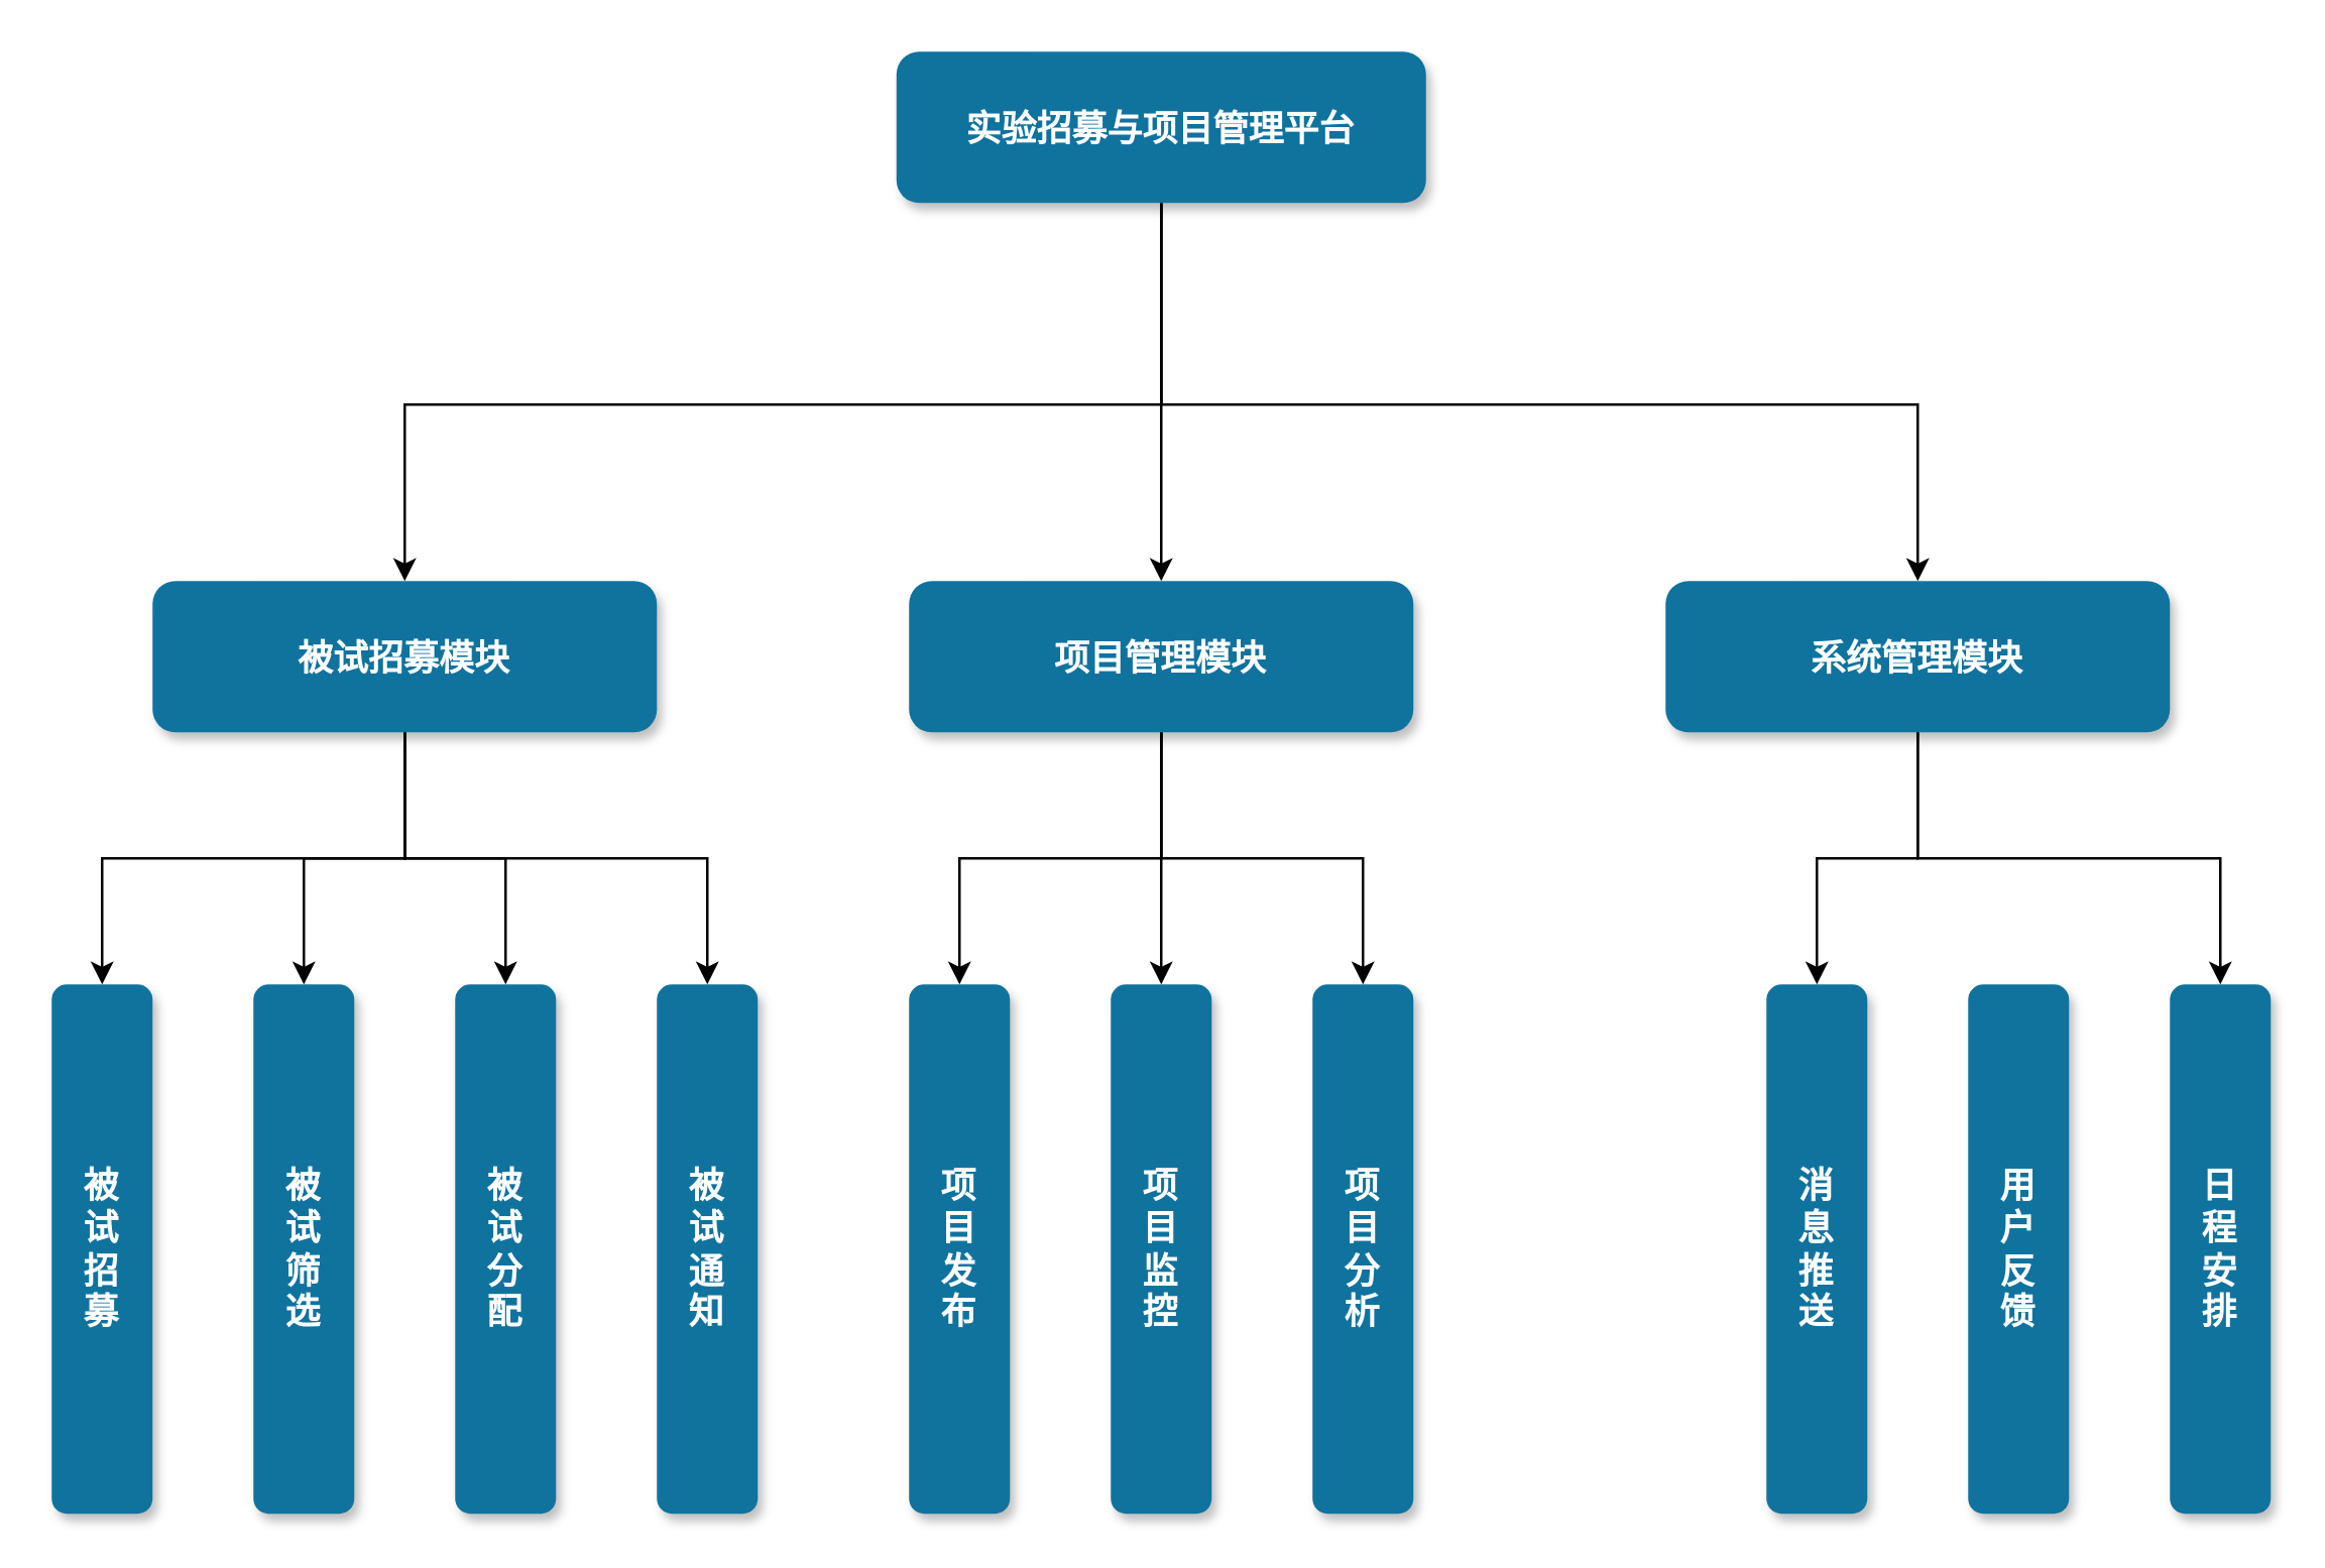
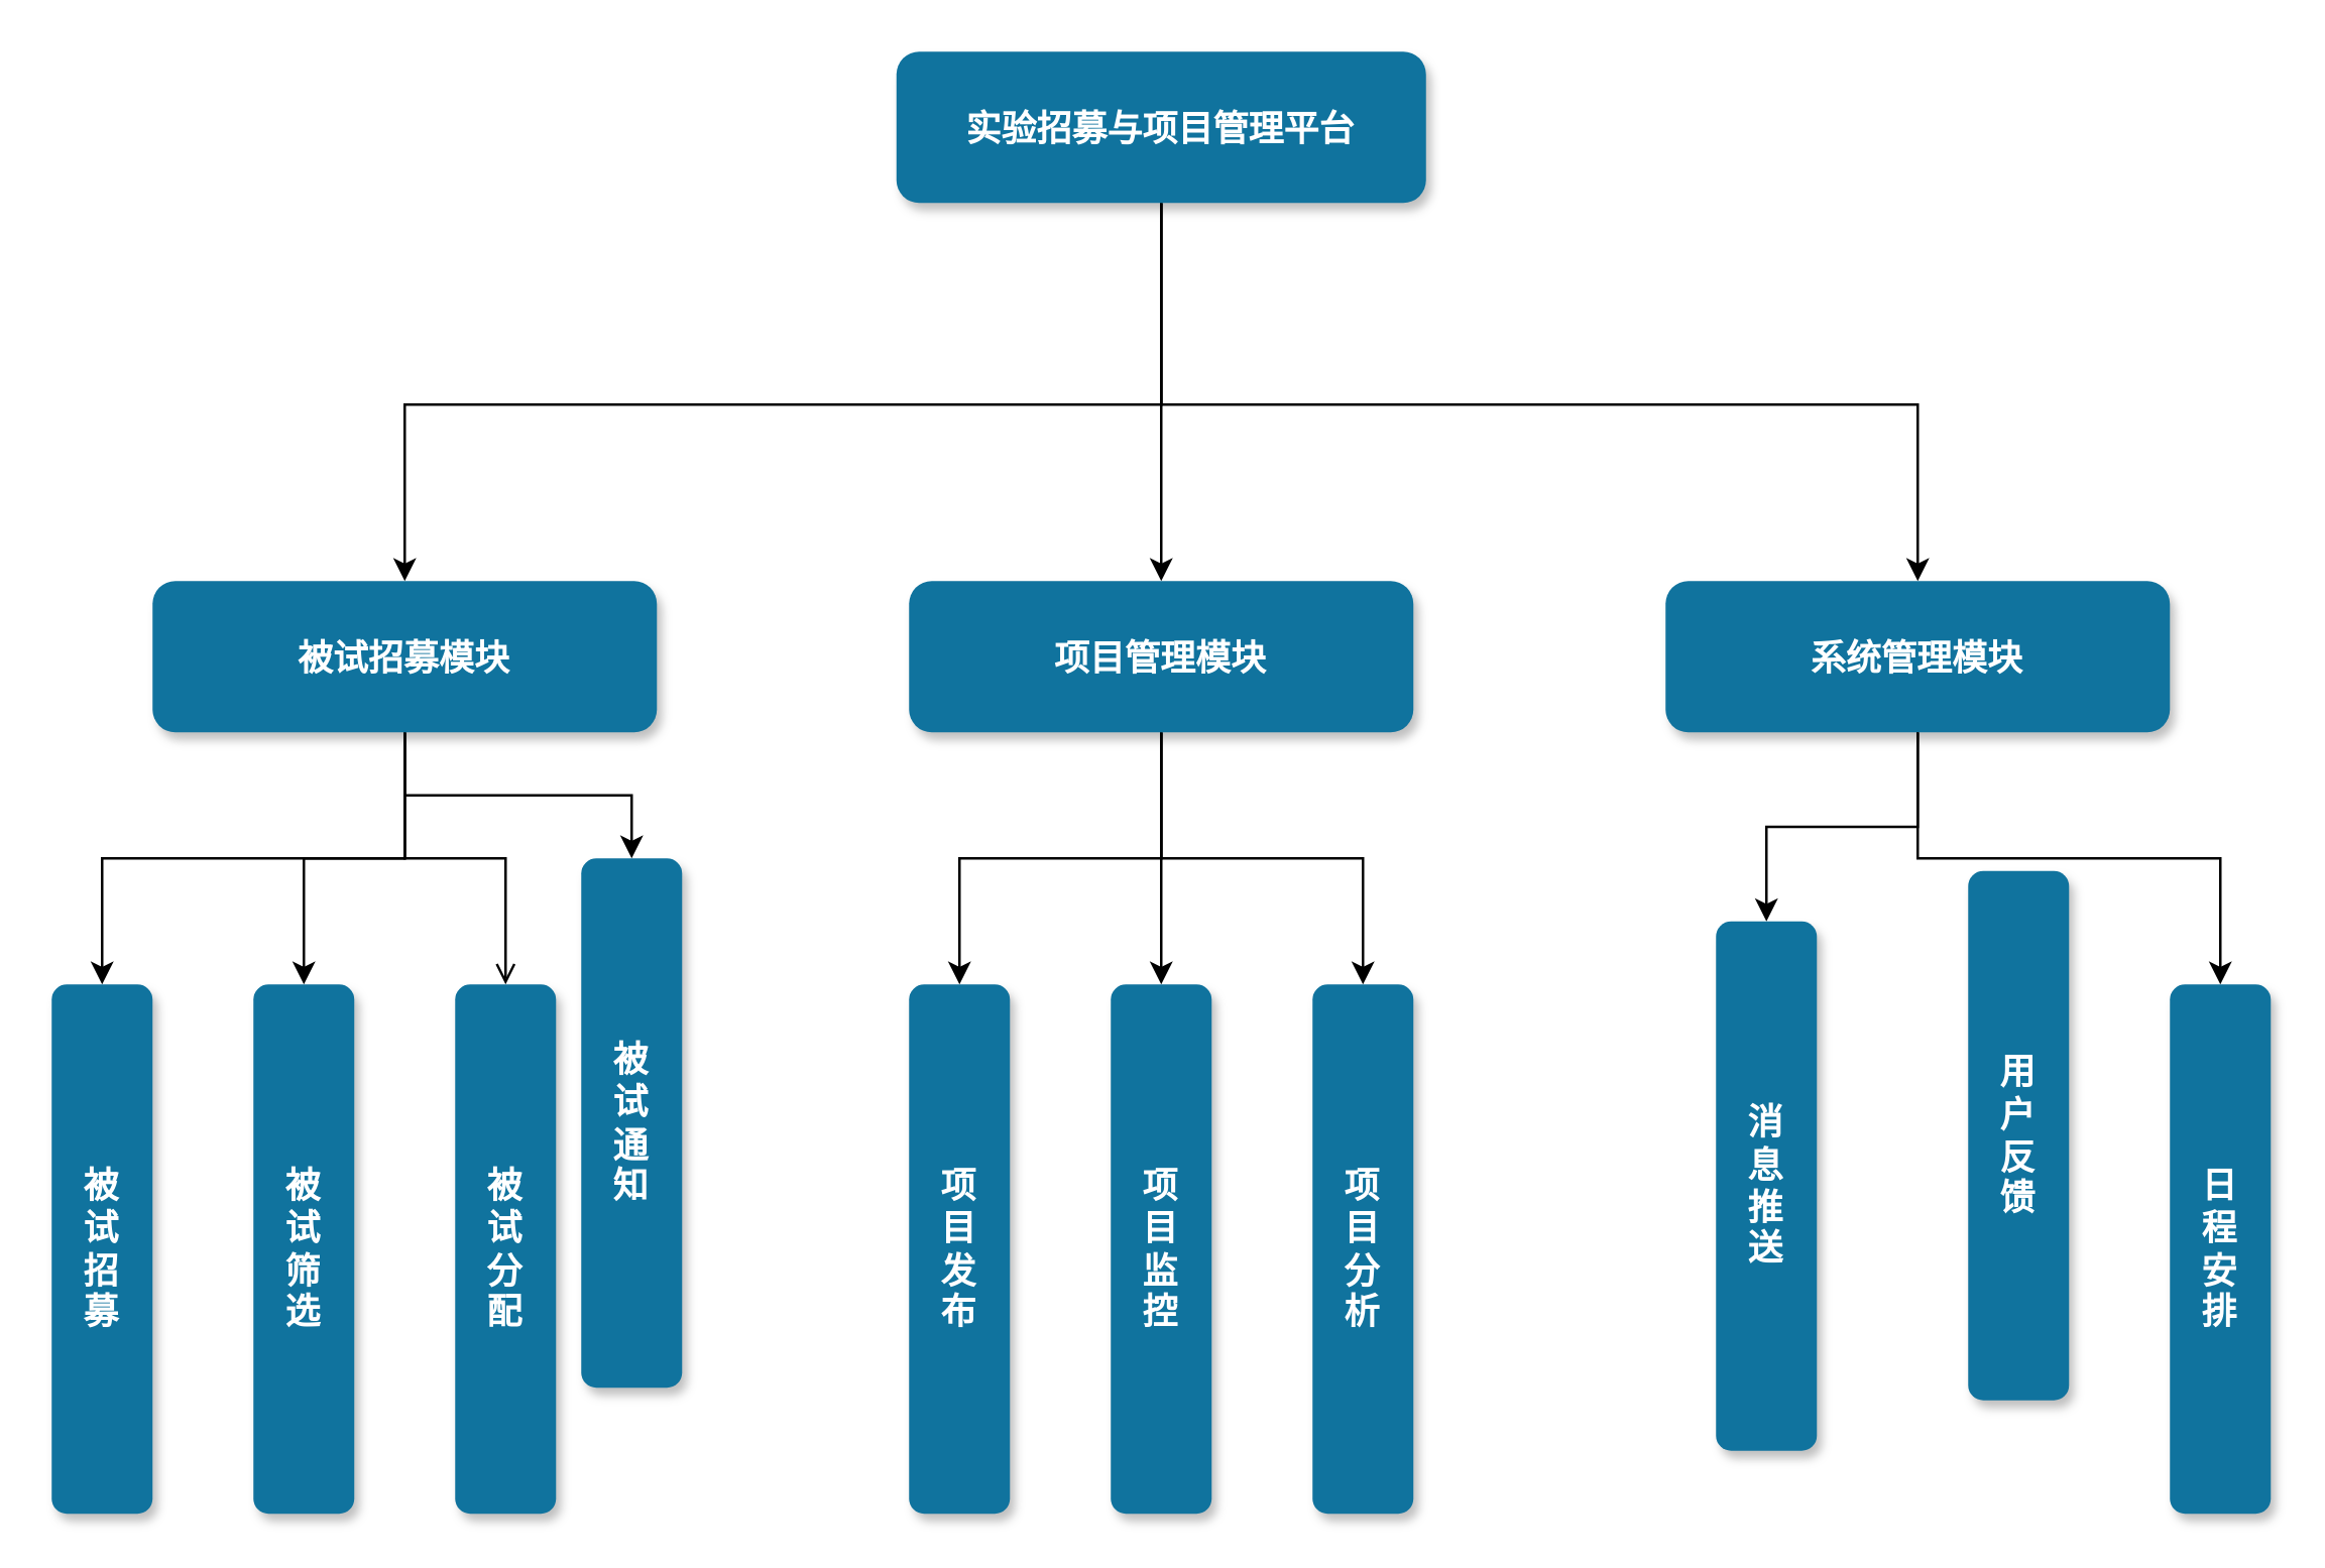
  <mxCell id="0" />
  <mxCell id="1" parent="0" />
  <mxCell id="2" style="edgeStyle=orthogonalEdgeStyle;rounded=0;orthogonalLoop=1;jettySize=auto;html=1;entryX=0.5;entryY=1;entryDx=0;entryDy=0;" edge="1" parent="1" source="5" target="10"><mxGeometry relative="1" as="geometry"><Array as="points"><mxPoint x="460" y="160" /><mxPoint x="160" y="160" /></Array></mxGeometry></mxCell>
  <mxCell id="3" style="edgeStyle=orthogonalEdgeStyle;rounded=0;orthogonalLoop=1;jettySize=auto;html=1;entryX=0.5;entryY=1;entryDx=0;entryDy=0;exitX=0.5;exitY=0;exitDx=0;exitDy=0;" edge="1" parent="1" source="5" target="14"><mxGeometry relative="1" as="geometry"><Array as="points"><mxPoint x="460" y="120" /><mxPoint x="460" y="120" /></Array></mxGeometry></mxCell>
  <mxCell id="4" style="edgeStyle=orthogonalEdgeStyle;rounded=0;orthogonalLoop=1;jettySize=auto;html=1;exitX=0.5;exitY=0;exitDx=0;exitDy=0;" edge="1" parent="1" source="5" target="23"><mxGeometry relative="1" as="geometry"><Array as="points"><mxPoint x="460" y="80" /><mxPoint x="460" y="160" /><mxPoint x="760" y="160" /></Array></mxGeometry></mxCell>
  <mxCell id="5" value="实验招募与项目管理平台" style="rounded=1;fillColor=#10739E;strokeColor=none;shadow=1;gradientColor=none;fontStyle=1;fontColor=#FFFFFF;fontSize=14;direction=west;" parent="1" vertex="1"><mxGeometry x="355" y="20" width="210" height="60" as="geometry" /></mxCell>
  <mxCell id="6" style="edgeStyle=orthogonalEdgeStyle;rounded=0;orthogonalLoop=1;jettySize=auto;html=1;" edge="1" parent="1" source="10" target="15"><mxGeometry relative="1" as="geometry" /></mxCell>
  <mxCell id="7" style="edgeStyle=orthogonalEdgeStyle;rounded=0;orthogonalLoop=1;jettySize=auto;html=1;entryX=0.5;entryY=1;entryDx=0;entryDy=0;" edge="1" parent="1" source="10" target="16"><mxGeometry relative="1" as="geometry"><mxPoint x="110" y="340" as="targetPoint" /></mxGeometry></mxCell>
- <mxCell id="8" style="edgeStyle=orthogonalEdgeStyle;rounded=0;orthogonalLoop=1;jettySize=auto;html=1;entryX=0.5;entryY=1;entryDx=0;entryDy=0;" edge="1" parent="1" source="10" target="17"><mxGeometry relative="1" as="geometry"><mxPoint x="210" y="340" as="targetPoint" /></mxGeometry></mxCell>
+ <mxCell id="8" style="edgeStyle=orthogonalEdgeStyle;rounded=0;orthogonalLoop=1;jettySize=auto;html=1;entryX=0.5;entryY=1;entryDx=0;entryDy=0;endArrow=open;" edge="1" parent="1" source="10" target="17"><mxGeometry relative="1" as="geometry"><mxPoint x="210" y="340" as="targetPoint" /></mxGeometry></mxCell>
  <mxCell id="9" style="edgeStyle=orthogonalEdgeStyle;rounded=0;orthogonalLoop=1;jettySize=auto;html=1;entryX=0.5;entryY=1;entryDx=0;entryDy=0;" edge="1" parent="1" source="10" target="18"><mxGeometry relative="1" as="geometry" /></mxCell>
  <mxCell id="10" value="被试招募模块" style="rounded=1;fillColor=#10739E;strokeColor=none;shadow=1;gradientColor=none;fontStyle=1;fontColor=#FFFFFF;fontSize=14;direction=west;" vertex="1" parent="1"><mxGeometry x="60" y="230" width="200" height="60" as="geometry" /></mxCell>
  <mxCell id="11" style="edgeStyle=orthogonalEdgeStyle;rounded=0;orthogonalLoop=1;jettySize=auto;html=1;entryX=0.5;entryY=1;entryDx=0;entryDy=0;" edge="1" parent="1" source="14" target="19"><mxGeometry relative="1" as="geometry" /></mxCell>
  <mxCell id="12" style="edgeStyle=orthogonalEdgeStyle;rounded=0;orthogonalLoop=1;jettySize=auto;html=1;entryX=0.5;entryY=1;entryDx=0;entryDy=0;" edge="1" parent="1" source="14" target="20"><mxGeometry relative="1" as="geometry" /></mxCell>
  <mxCell id="13" style="edgeStyle=orthogonalEdgeStyle;rounded=0;orthogonalLoop=1;jettySize=auto;html=1;entryX=0.5;entryY=1;entryDx=0;entryDy=0;" edge="1" parent="1" source="14" target="21"><mxGeometry relative="1" as="geometry" /></mxCell>
  <mxCell id="14" value="项目管理模块" style="rounded=1;fillColor=#10739E;strokeColor=none;shadow=1;gradientColor=none;fontStyle=1;fontColor=#FFFFFF;fontSize=14;direction=west;" vertex="1" parent="1"><mxGeometry x="360" y="230" width="200" height="60" as="geometry" /></mxCell>
  <mxCell id="15" value="被试招募" style="rounded=1;fillColor=#10739E;strokeColor=none;shadow=1;gradientColor=none;fontStyle=1;fontColor=#FFFFFF;fontSize=14;direction=west;whiteSpace=wrap;spacingLeft=8;spacingRight=8;" vertex="1" parent="1"><mxGeometry x="20" y="390" width="40" height="210" as="geometry" /></mxCell>
  <mxCell id="16" value="被试筛选" style="rounded=1;fillColor=#10739E;strokeColor=none;shadow=1;gradientColor=none;fontStyle=1;fontColor=#FFFFFF;fontSize=14;direction=west;whiteSpace=wrap;spacingLeft=8;spacingRight=8;" vertex="1" parent="1"><mxGeometry x="100" y="390" width="40" height="210" as="geometry" /></mxCell>
  <mxCell id="17" value="被试分配" style="rounded=1;fillColor=#10739E;strokeColor=none;shadow=1;gradientColor=none;fontStyle=1;fontColor=#FFFFFF;fontSize=14;direction=west;whiteSpace=wrap;spacingLeft=8;spacingRight=8;" vertex="1" parent="1"><mxGeometry x="180" y="390" width="40" height="210" as="geometry" /></mxCell>
- <mxCell id="18" value="被试通知" style="rounded=1;fillColor=#10739E;strokeColor=none;shadow=1;gradientColor=none;fontStyle=1;fontColor=#FFFFFF;fontSize=14;direction=west;whiteSpace=wrap;spacingLeft=8;spacingRight=8;" vertex="1" parent="1"><mxGeometry x="260" y="390" width="40" height="210" as="geometry" /></mxCell>
+ <mxCell id="18" value="被试通知" style="rounded=1;fillColor=#10739E;strokeColor=none;shadow=1;gradientColor=none;fontStyle=1;fontColor=#FFFFFF;fontSize=14;direction=west;whiteSpace=wrap;spacingLeft=8;spacingRight=8;" vertex="1" parent="1"><mxGeometry x="230" y="340" width="40" height="210" as="geometry" /></mxCell>
  <mxCell id="19" value="项目发布" style="rounded=1;fillColor=#10739E;strokeColor=none;shadow=1;gradientColor=none;fontStyle=1;fontColor=#FFFFFF;fontSize=14;direction=west;whiteSpace=wrap;spacingLeft=8;spacingRight=8;" vertex="1" parent="1"><mxGeometry x="360" y="390" width="40" height="210" as="geometry" /></mxCell>
  <mxCell id="20" value="项目监控" style="rounded=1;fillColor=#10739E;strokeColor=none;shadow=1;gradientColor=none;fontStyle=1;fontColor=#FFFFFF;fontSize=14;direction=west;whiteSpace=wrap;spacingLeft=8;spacingRight=8;" vertex="1" parent="1"><mxGeometry x="440" y="390" width="40" height="210" as="geometry" /></mxCell>
  <mxCell id="21" value="项目分析" style="rounded=1;fillColor=#10739E;strokeColor=none;shadow=1;gradientColor=none;fontStyle=1;fontColor=#FFFFFF;fontSize=14;direction=west;whiteSpace=wrap;spacingLeft=8;spacingRight=8;" vertex="1" parent="1"><mxGeometry x="520" y="390" width="40" height="210" as="geometry" /></mxCell>
  <mxCell id="22" style="edgeStyle=orthogonalEdgeStyle;rounded=0;orthogonalLoop=1;jettySize=auto;html=1;" edge="1" parent="1" source="23" target="27"><mxGeometry relative="1" as="geometry" /></mxCell>
  <mxCell id="23" value="系统管理模块" style="rounded=1;fillColor=#10739E;strokeColor=none;shadow=1;gradientColor=none;fontStyle=1;fontColor=#FFFFFF;fontSize=14;direction=west;" vertex="1" parent="1"><mxGeometry x="660" y="230" width="200" height="60" as="geometry" /></mxCell>
  <mxCell id="24" style="edgeStyle=orthogonalEdgeStyle;rounded=0;orthogonalLoop=1;jettySize=auto;html=1;entryX=0.5;entryY=1;entryDx=0;entryDy=0;" edge="1" parent="1" target="25" source="23"><mxGeometry relative="1" as="geometry"><mxPoint x="760" y="290" as="sourcePoint" /></mxGeometry></mxCell>
- <mxCell id="25" value="消息推送" style="rounded=1;fillColor=#10739E;strokeColor=none;shadow=1;gradientColor=none;fontStyle=1;fontColor=#FFFFFF;fontSize=14;direction=west;whiteSpace=wrap;spacingLeft=8;spacingRight=8;" vertex="1" parent="1"><mxGeometry x="700" y="390" width="40" height="210" as="geometry" /></mxCell>
- <mxCell id="26" value="用户反馈" style="rounded=1;fillColor=#10739E;strokeColor=none;shadow=1;gradientColor=none;fontStyle=1;fontColor=#FFFFFF;fontSize=14;direction=west;whiteSpace=wrap;spacingLeft=8;spacingRight=8;" vertex="1" parent="1"><mxGeometry x="780" y="390" width="40" height="210" as="geometry" /></mxCell>
+ <mxCell id="25" value="消息推送" style="rounded=1;fillColor=#10739E;strokeColor=none;shadow=1;gradientColor=none;fontStyle=1;fontColor=#FFFFFF;fontSize=14;direction=west;whiteSpace=wrap;spacingLeft=8;spacingRight=8;" vertex="1" parent="1"><mxGeometry x="680" y="365" width="40" height="210" as="geometry" /></mxCell>
+ <mxCell id="26" value="用户反馈" style="rounded=1;fillColor=#10739E;strokeColor=none;shadow=1;gradientColor=none;fontStyle=1;fontColor=#FFFFFF;fontSize=14;direction=west;whiteSpace=wrap;spacingLeft=8;spacingRight=8;" vertex="1" parent="1"><mxGeometry x="780" y="345" width="40" height="210" as="geometry" /></mxCell>
  <mxCell id="27" value="日程安排" style="rounded=1;fillColor=#10739E;strokeColor=none;shadow=1;gradientColor=none;fontStyle=1;fontColor=#FFFFFF;fontSize=14;direction=west;whiteSpace=wrap;spacingLeft=8;spacingRight=8;" vertex="1" parent="1"><mxGeometry x="860" y="390" width="40" height="210" as="geometry" /></mxCell>
